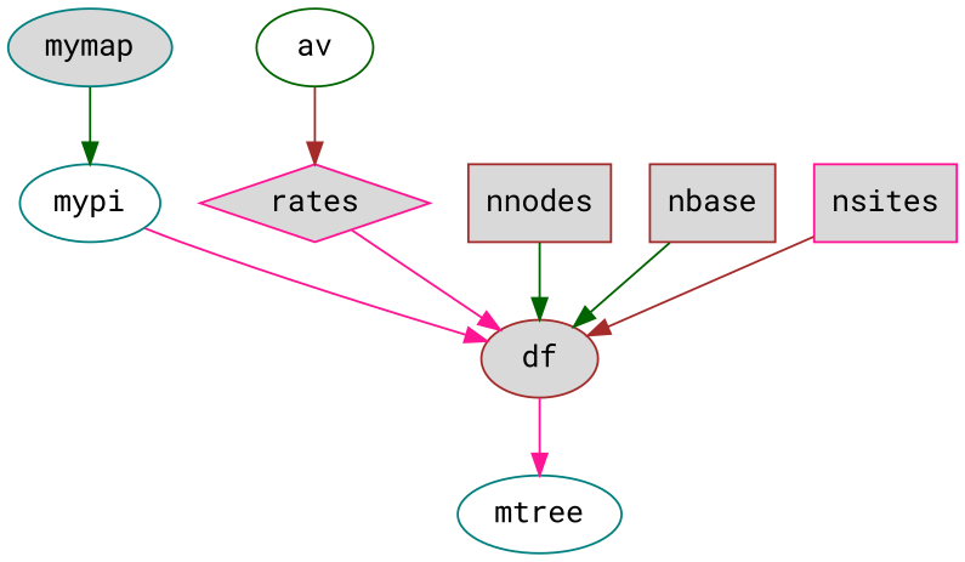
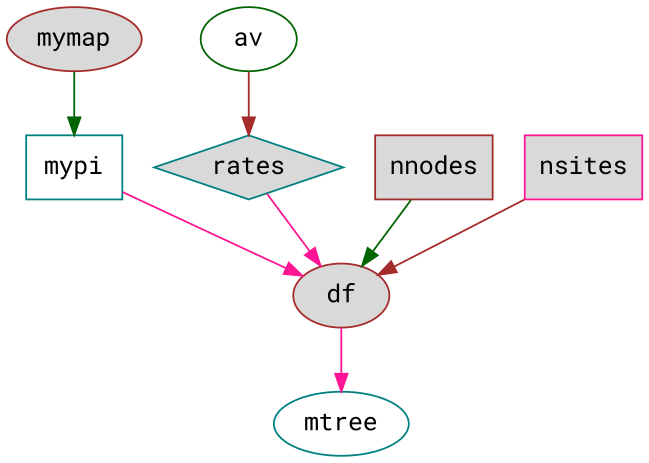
  digraph {
    fontname="Roboto Mono"
    node [color=brown fillcolor=gray85 fontname="Roboto Mono" shape=ellipse style=filled]
    edge [color=darkgreen fontname="Roboto Mono"]
-   mymap [color=teal]
-   mypi [color=teal fillcolor="" style=""]
-   rates [color=deeppink shape=diamond]
+   mymap
+   mypi [color=teal shape=box fillcolor="" style=""]
+   rates [color=teal shape=diamond]
    df
    mtree [color=teal fillcolor="" style=""]
    av [color=darkgreen fillcolor="" style=""]
    nnodes [shape=box]
-   nbase [shape=box]
    nsites [color=deeppink shape=box]
    mymap -> mypi
    mypi -> df [color=deeppink]
    rates -> df [color=deeppink]
    df -> mtree [color=deeppink]
    av -> rates [color=brown]
    nnodes -> df
-   nbase -> df
    nsites -> df [color=brown]
  }
